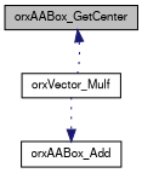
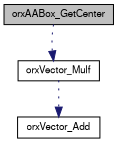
  digraph {
    rankdir=TB
    node [color=black fontname=FreeSans fontsize=10 shape=record]
    edge [color=midnightblue fontname=FreeSans fontsize=10 labelfontname=FreeSans labelfontsize=10 style=dotted]
    n1 [fillcolor=grey75 fontcolor=black height=0.2 label=orxAABox_GetCenter style=filled width=0.4]
    n2 [height=0.2 label=orxVector_Mulf width=0.4]
-   n3 [height=0.2 label=orxAABox_Add width=0.4]
-   n2 -> n1
+   n3 [height=0.2 label=orxVector_Add width=0.4]
+   n1 -> n2
    n2 -> n3
  }
